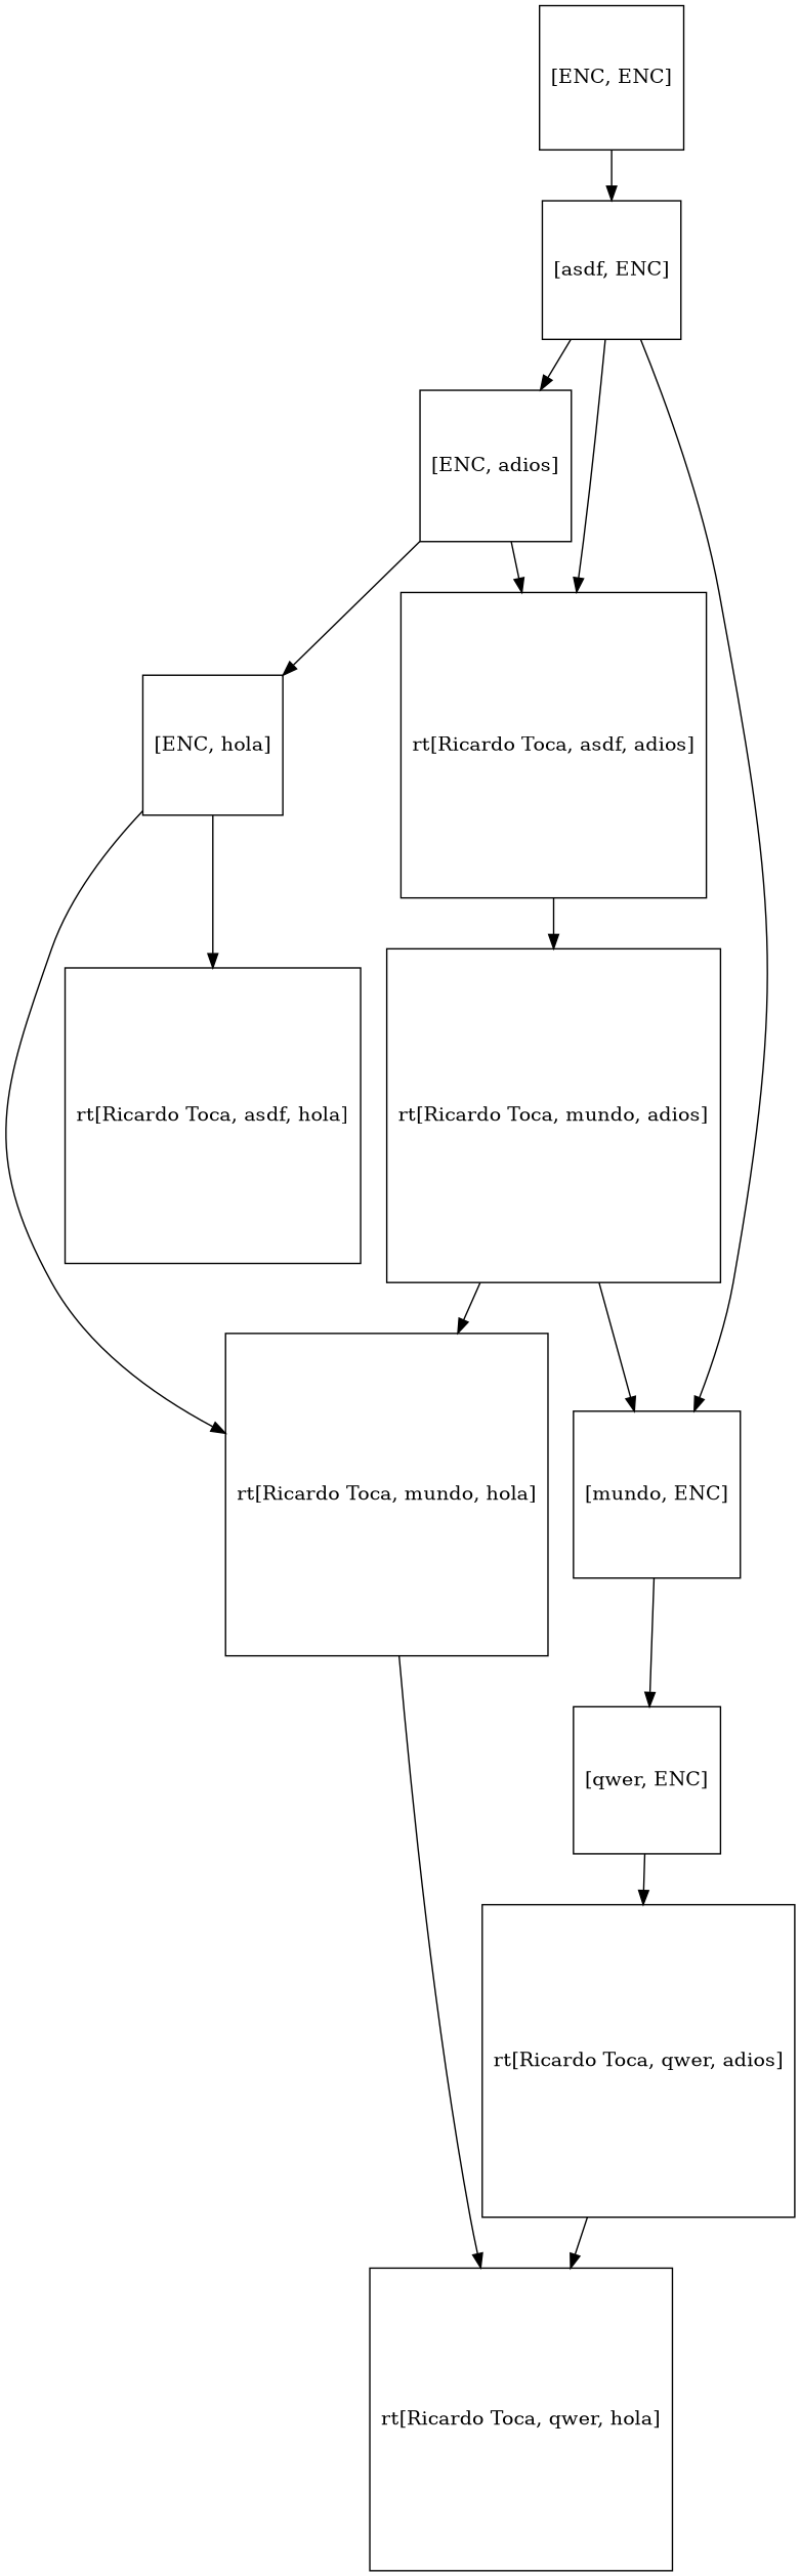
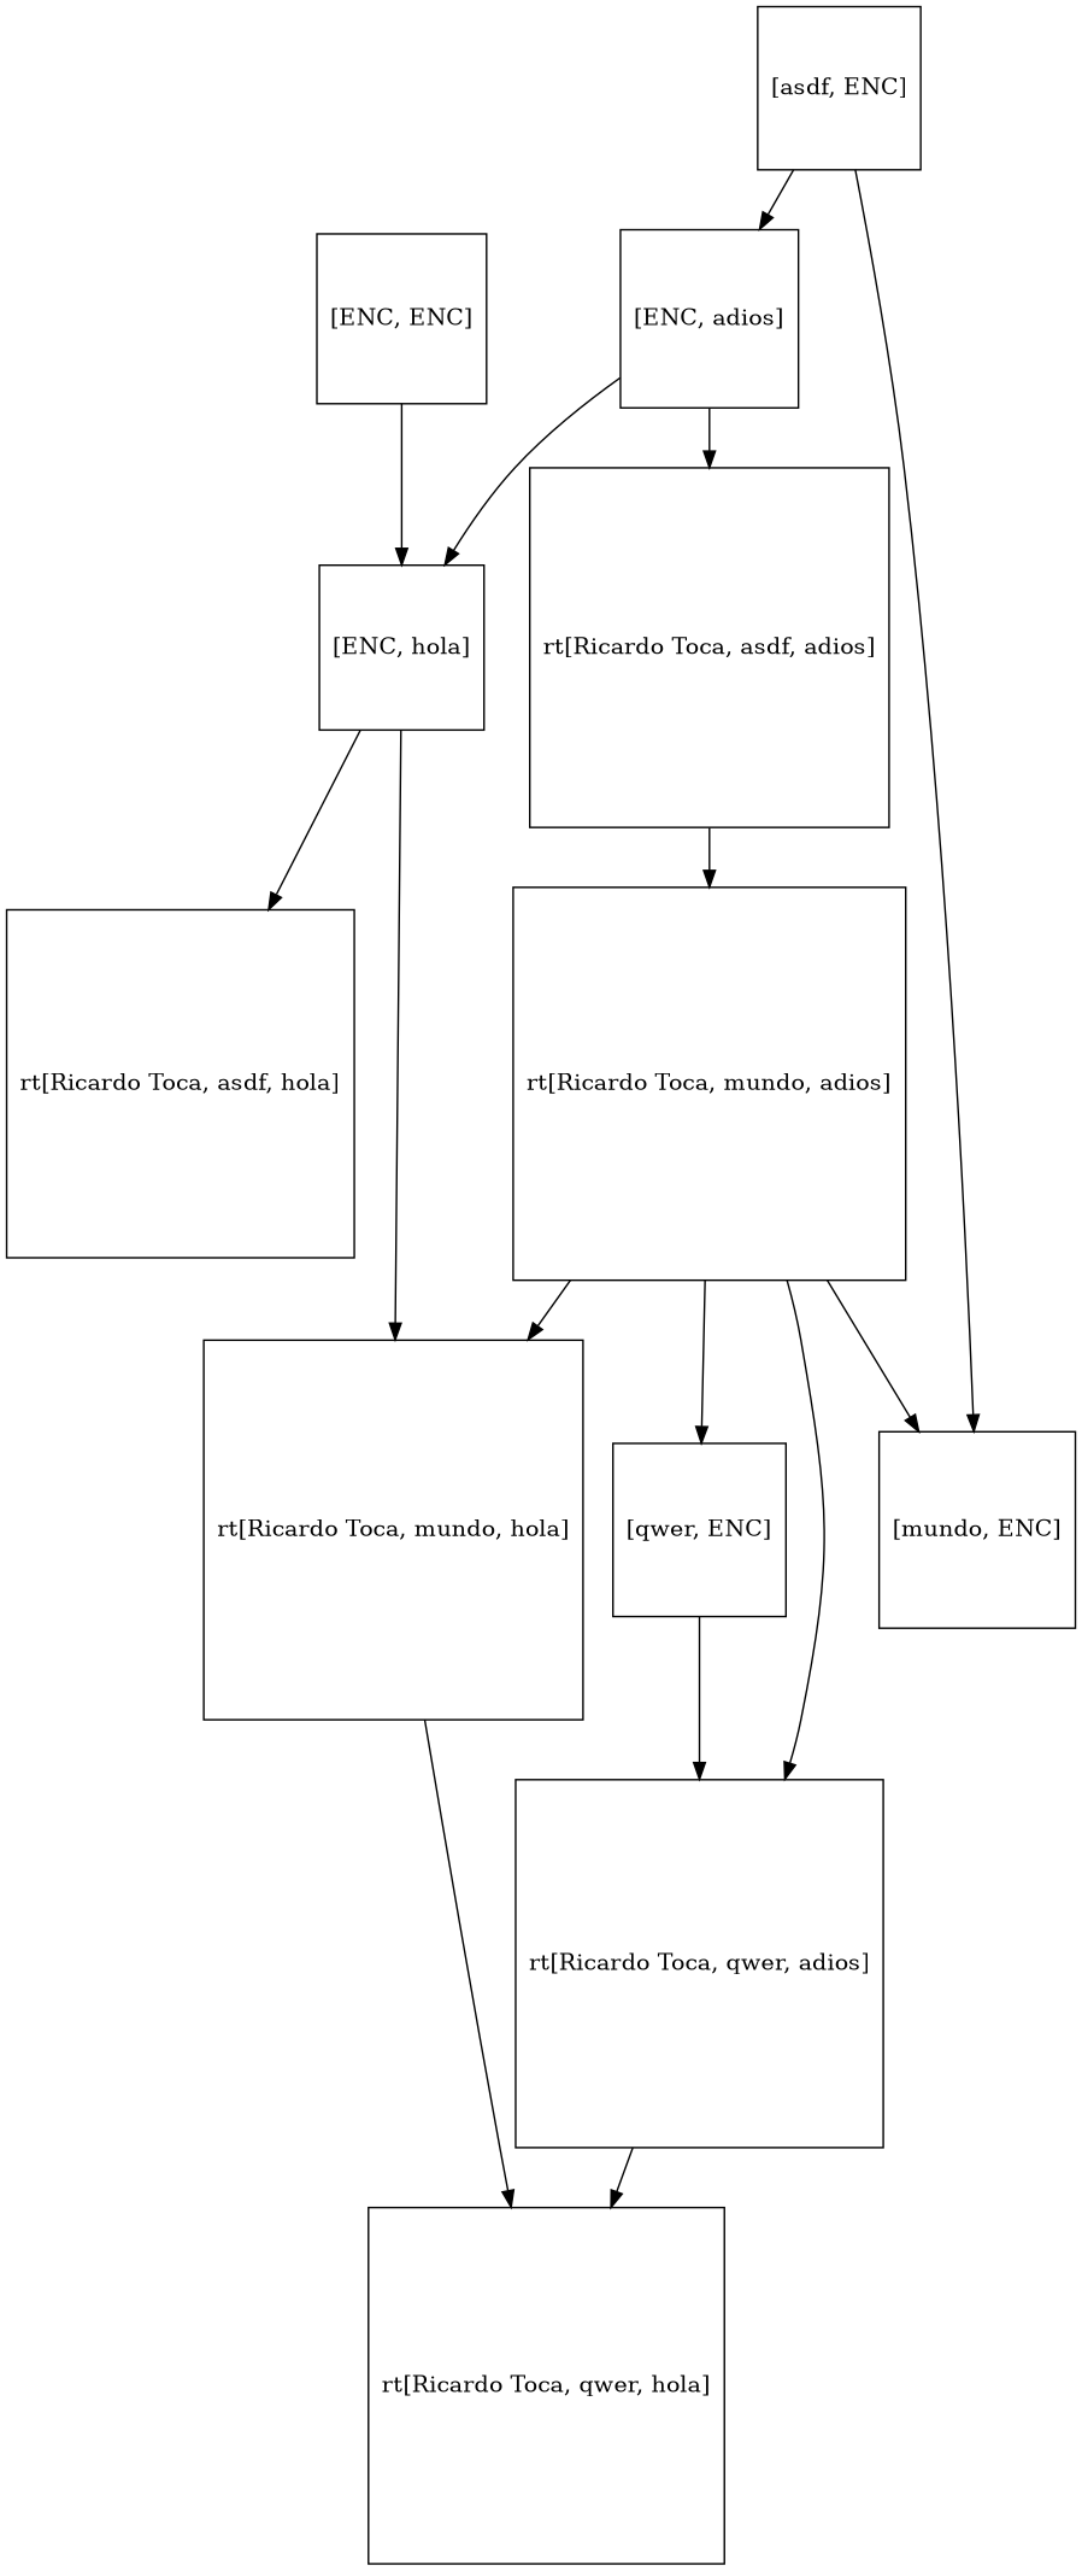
  digraph {
    node [shape=square]
    n1 [label="[ENC, ENC]"]
    n2 [label="[asdf, ENC]"]
    n3 [label="[ENC, adios]"]
    n4 [label="rt[Ricardo Toca, asdf, adios]"]
    n5 [label="[mundo, ENC]"]
    n6 [label="[ENC, hola]"]
    n7 [label="rt[Ricardo Toca, mundo, adios]"]
    n8 [label="[qwer, ENC]"]
    n9 [label="rt[Ricardo Toca, asdf, hola]"]
    n10 [label="rt[Ricardo Toca, mundo, hola]"]
    n11 [label="rt[Ricardo Toca, qwer, adios]"]
    n12 [label="rt[Ricardo Toca, qwer, hola]"]
-   n1 -> n2
+   n1 -> n6
    n2 -> n3
-   n2 -> n4
    n2 -> n5
    n3 -> n4
    n3 -> n6
    n4 -> n7
-   n5 -> n8
+   n7 -> n8
    n6 -> n9
    n6 -> n10
    n7 -> n5
    n7 -> n10
+   n7 -> n11
    n8 -> n11
    n10 -> n12
    n11 -> n12
  }
